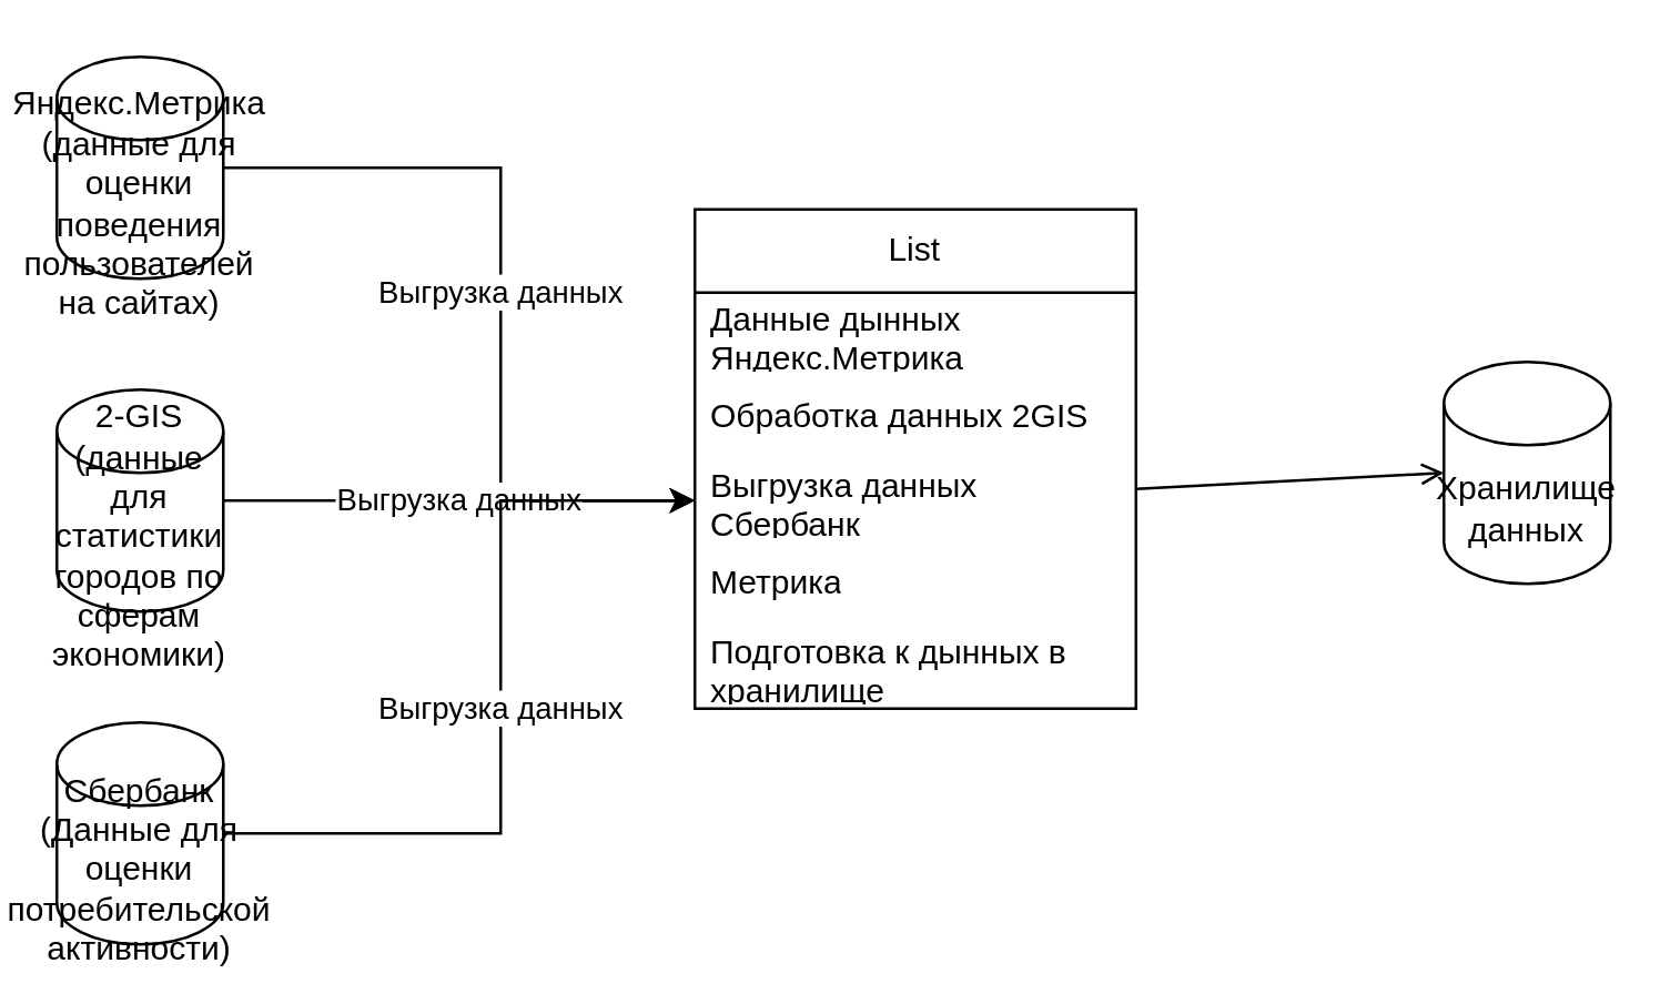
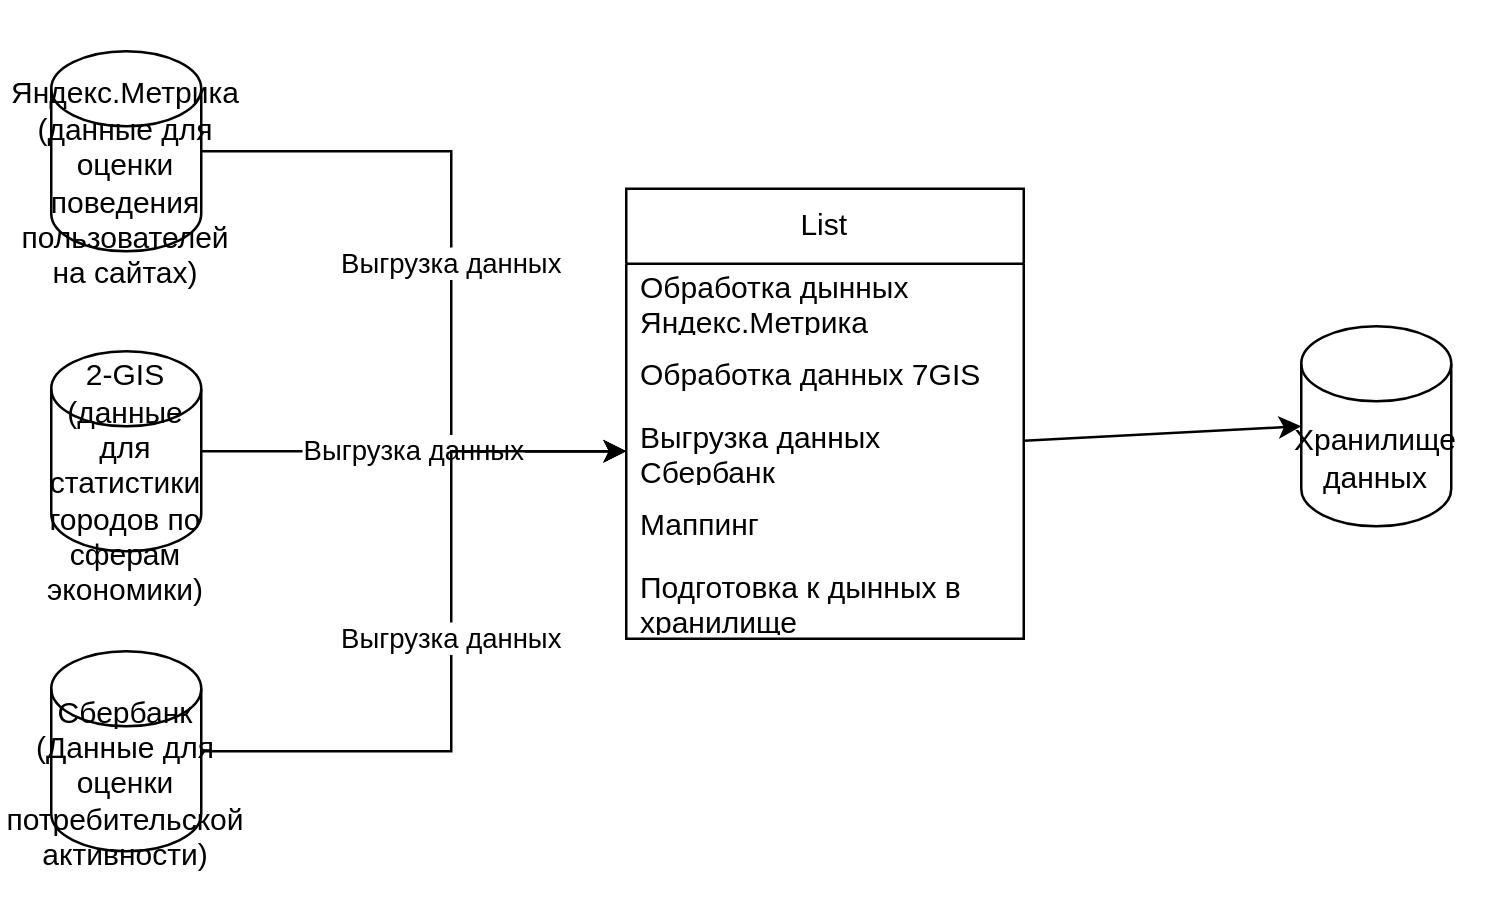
  <mxCell id="0" />
  <mxCell id="1" parent="0" />
  <mxCell id="2" value="Яндекс.Метрика (данные для оценки поведения пользователей на сайтах)" style="shape=cylinder3;whiteSpace=wrap;html=1;boundedLbl=1;backgroundOutline=1;size=15;" vertex="1" parent="1"><mxGeometry x="20" y="20" width="60" height="80" as="geometry" /></mxCell>
  <mxCell id="3" value="2-GIS (данные для статистики городов по сферам экономики)" style="shape=cylinder3;whiteSpace=wrap;html=1;boundedLbl=1;backgroundOutline=1;size=15;" vertex="1" parent="1"><mxGeometry x="20" y="140" width="60" height="80" as="geometry" /></mxCell>
  <mxCell id="4" value="Сбербанк (Данные для оценки потребительской активности)" style="shape=cylinder3;whiteSpace=wrap;html=1;boundedLbl=1;backgroundOutline=1;size=15;" vertex="1" parent="1"><mxGeometry x="20" y="260" width="60" height="80" as="geometry" /></mxCell>
  <mxCell id="5" value="List" style="swimlane;fontStyle=0;childLayout=stackLayout;horizontal=1;startSize=30;horizontalStack=0;resizeParent=1;resizeParentMax=0;resizeLast=0;collapsible=1;marginBottom=0;whiteSpace=wrap;html=1;" vertex="1" parent="1"><mxGeometry x="250" y="75" width="159" height="180" as="geometry"><mxRectangle x="341" y="70" width="60" height="30" as="alternateBounds" /></mxGeometry></mxCell>
- <mxCell id="6" value="Данные дынных Яндекс.Метрика" style="text;strokeColor=none;fillColor=none;align=left;verticalAlign=middle;spacingLeft=4;spacingRight=4;overflow=hidden;points=[[0,0.5],[1,0.5]];portConstraint=eastwest;rotatable=0;whiteSpace=wrap;html=1;" vertex="1" parent="5"><mxGeometry y="30" width="159" height="30" as="geometry" /></mxCell>
- <mxCell id="7" value="Обработка данных 2GIS" style="text;strokeColor=none;fillColor=none;align=left;verticalAlign=middle;spacingLeft=4;spacingRight=4;overflow=hidden;points=[[0,0.5],[1,0.5]];portConstraint=eastwest;rotatable=0;whiteSpace=wrap;html=1;" vertex="1" parent="5"><mxGeometry y="60" width="159" height="30" as="geometry" /></mxCell>
+ <mxCell id="6" value="Обработка дынных Яндекс.Метрика" style="text;strokeColor=none;fillColor=none;align=left;verticalAlign=middle;spacingLeft=4;spacingRight=4;overflow=hidden;points=[[0,0.5],[1,0.5]];portConstraint=eastwest;rotatable=0;whiteSpace=wrap;html=1;" vertex="1" parent="5"><mxGeometry y="30" width="159" height="30" as="geometry" /></mxCell>
+ <mxCell id="7" value="Обработка данных 7GIS" style="text;strokeColor=none;fillColor=none;align=left;verticalAlign=middle;spacingLeft=4;spacingRight=4;overflow=hidden;points=[[0,0.5],[1,0.5]];portConstraint=eastwest;rotatable=0;whiteSpace=wrap;html=1;" vertex="1" parent="5"><mxGeometry y="60" width="159" height="30" as="geometry" /></mxCell>
  <mxCell id="8" value="Выгрузка данных Сбербанк" style="text;strokeColor=none;fillColor=none;align=left;verticalAlign=middle;spacingLeft=4;spacingRight=4;overflow=hidden;points=[[0,0.5],[1,0.5]];portConstraint=eastwest;rotatable=0;whiteSpace=wrap;html=1;" vertex="1" parent="5"><mxGeometry y="90" width="159" height="30" as="geometry" /></mxCell>
- <mxCell id="9" value="Метрика" style="text;strokeColor=none;fillColor=none;align=left;verticalAlign=middle;spacingLeft=4;spacingRight=4;overflow=hidden;points=[[0,0.5],[1,0.5]];portConstraint=eastwest;rotatable=0;whiteSpace=wrap;html=1;" vertex="1" parent="5"><mxGeometry y="120" width="159" height="30" as="geometry" /></mxCell>
+ <mxCell id="9" value="Маппинг" style="text;strokeColor=none;fillColor=none;align=left;verticalAlign=middle;spacingLeft=4;spacingRight=4;overflow=hidden;points=[[0,0.5],[1,0.5]];portConstraint=eastwest;rotatable=0;whiteSpace=wrap;html=1;" vertex="1" parent="5"><mxGeometry y="120" width="159" height="30" as="geometry" /></mxCell>
  <mxCell id="10" value="Подготовка к дынных в хранилище" style="text;strokeColor=none;fillColor=none;align=left;verticalAlign=middle;spacingLeft=4;spacingRight=4;overflow=hidden;points=[[0,0.5],[1,0.5]];portConstraint=eastwest;rotatable=0;whiteSpace=wrap;html=1;" vertex="1" parent="5"><mxGeometry y="150" width="159" height="30" as="geometry" /></mxCell>
  <mxCell id="11" value="Выгрузка данных" style="endArrow=classic;html=1;rounded=0;exitX=1;exitY=0.5;exitDx=0;exitDy=0;exitPerimeter=0;entryX=0;entryY=0.5;entryDx=0;entryDy=0;" edge="1" parent="1" source="2" target="8"><mxGeometry width="50" height="50" relative="1" as="geometry"><mxPoint x="330" y="250" as="sourcePoint" /><mxPoint x="380" y="200" as="targetPoint" /><Array as="points"><mxPoint x="180" y="60" /><mxPoint x="180" y="180" /></Array></mxGeometry></mxCell>
  <mxCell id="12" value="Выгрузка данных" style="endArrow=classic;html=1;rounded=0;entryX=0;entryY=0.5;entryDx=0;entryDy=0;" edge="1" parent="1" source="3" target="8"><mxGeometry width="50" height="50" relative="1" as="geometry"><mxPoint x="330" y="250" as="sourcePoint" /><mxPoint x="380" y="200" as="targetPoint" /></mxGeometry></mxCell>
  <mxCell id="13" value="Выгрузка данных" style="endArrow=classic;html=1;rounded=0;exitX=1;exitY=0.5;exitDx=0;exitDy=0;exitPerimeter=0;entryX=0;entryY=0.5;entryDx=0;entryDy=0;" edge="1" parent="1" source="4" target="8"><mxGeometry width="50" height="50" relative="1" as="geometry"><mxPoint x="330" y="250" as="sourcePoint" /><mxPoint x="380" y="200" as="targetPoint" /><Array as="points"><mxPoint x="180" y="300" /><mxPoint x="180" y="180" /></Array></mxGeometry></mxCell>
  <mxCell id="14" value="Хранилище данных" style="shape=cylinder3;whiteSpace=wrap;html=1;boundedLbl=1;backgroundOutline=1;size=15;" vertex="1" parent="1"><mxGeometry x="520" y="130" width="60" height="80" as="geometry" /></mxCell>
- <mxCell id="15" value="" style="endArrow=open;html=1;rounded=0;entryX=0;entryY=0.5;entryDx=0;entryDy=0;entryPerimeter=0;" edge="1" parent="1" source="8" target="14"><mxGeometry width="50" height="50" relative="1" as="geometry"><mxPoint x="330" y="250" as="sourcePoint" /><mxPoint x="380" y="200" as="targetPoint" /></mxGeometry></mxCell>
+ <mxCell id="15" value="" style="endArrow=classic;html=1;rounded=0;entryX=0;entryY=0.5;entryDx=0;entryDy=0;entryPerimeter=0;" edge="1" parent="1" source="8" target="14"><mxGeometry width="50" height="50" relative="1" as="geometry"><mxPoint x="330" y="250" as="sourcePoint" /><mxPoint x="380" y="200" as="targetPoint" /></mxGeometry></mxCell>
